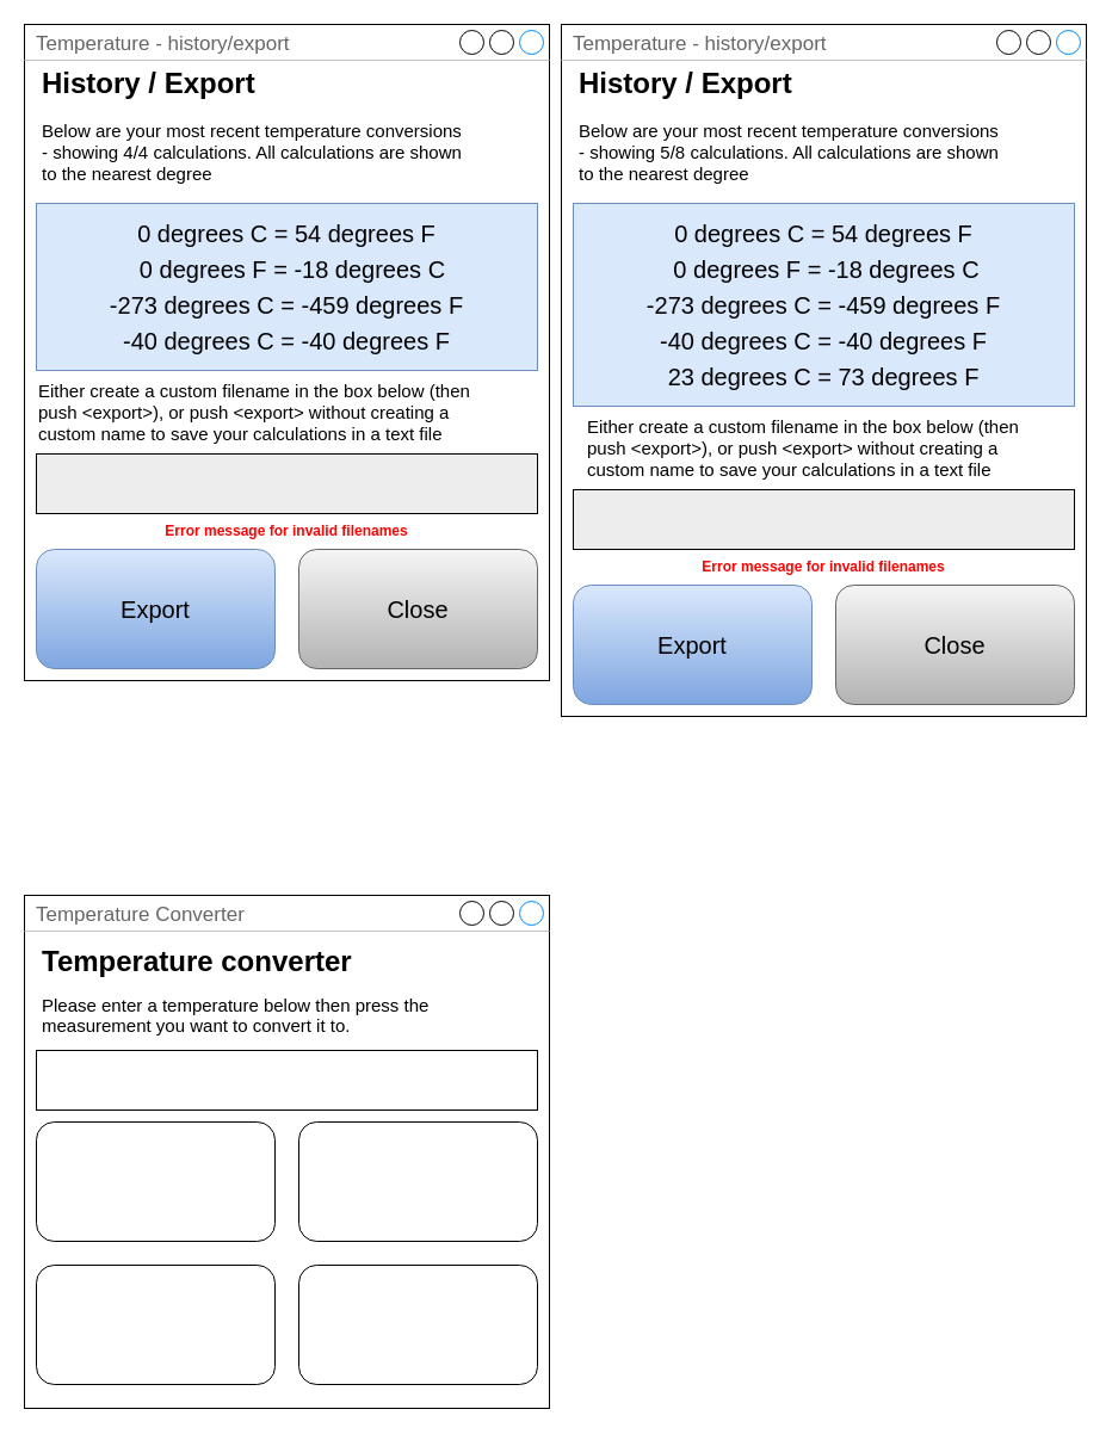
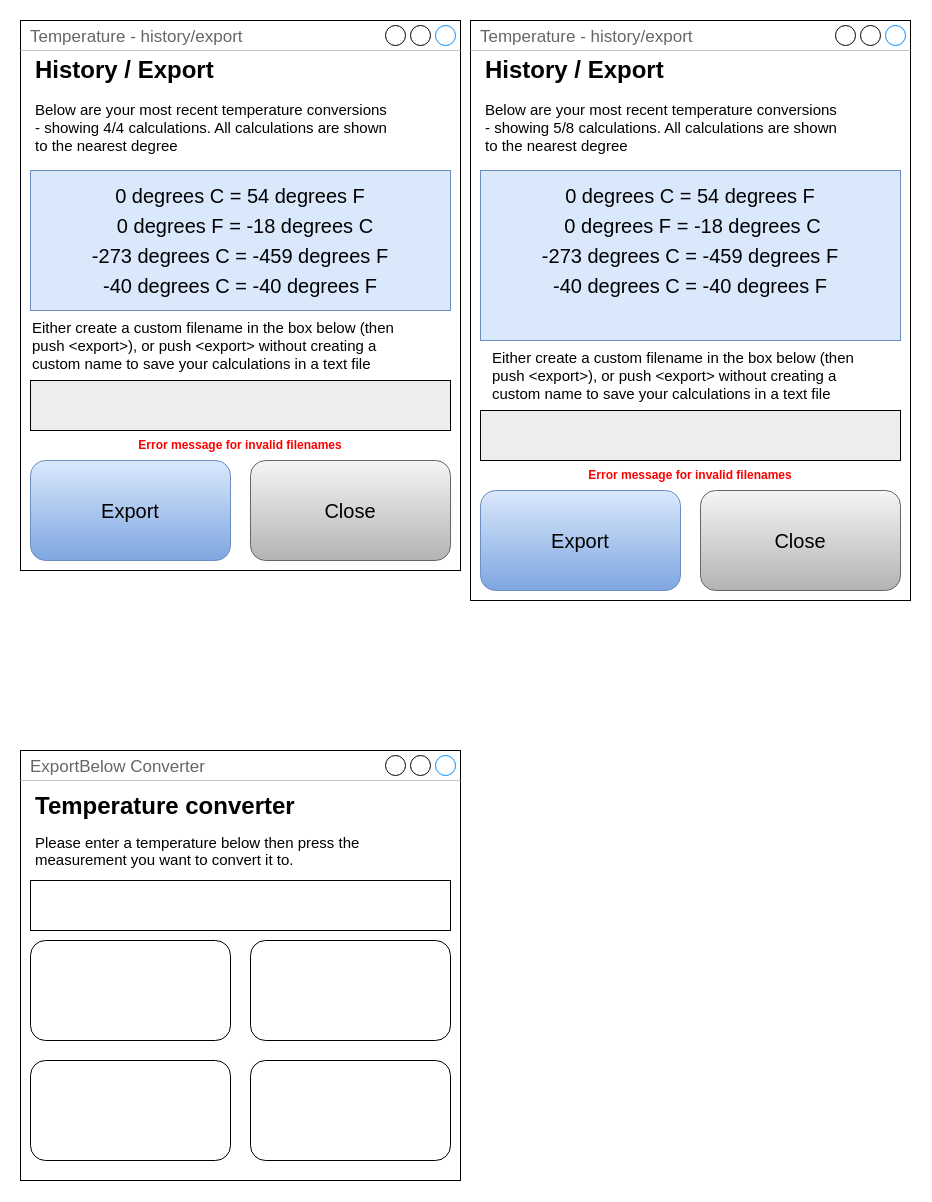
  <mxCell id="0" />
  <mxCell id="1" parent="0" />
  <mxCell id="2" value="Temperature - history/export" style="strokeWidth=1;shadow=0;dashed=0;align=center;html=1;shape=mxgraph.mockup.containers.window;align=left;verticalAlign=top;spacingLeft=8;strokeColor2=#008cff;strokeColor3=#c4c4c4;fontColor=#666666;mainText=;fontSize=17;labelBackgroundColor=none;whiteSpace=wrap;" vertex="1" parent="1"><mxGeometry x="20" y="20" width="440" height="550" as="geometry" /></mxCell>
  <mxCell id="3" value="&lt;h1&gt;History / Export&lt;/h1&gt;&lt;p&gt;&lt;font style=&quot;font-size: 15px;&quot;&gt;Below are your most recent temperature conversions - showing 4/4 calculations. All calculations are shown to the nearest degree&lt;/font&gt;&lt;/p&gt;" style="text;html=1;strokeColor=none;fillColor=none;spacing=5;spacingTop=-20;whiteSpace=wrap;overflow=hidden;rounded=0;" vertex="1" parent="1"><mxGeometry x="30" y="50" width="360" height="190" as="geometry" /></mxCell>
  <mxCell id="4" value="" style="rounded=0;whiteSpace=wrap;html=1;fillColor=#dae8fc;strokeColor=#6c8ebf;" vertex="1" parent="1"><mxGeometry x="30" y="170" width="420" height="140" as="geometry" /></mxCell>
  <mxCell id="5" value="&lt;font style=&quot;font-size: 20px;&quot;&gt;-273 degrees C = -459 degrees F&lt;/font&gt;" style="text;html=1;strokeColor=none;fillColor=none;align=center;verticalAlign=middle;whiteSpace=wrap;rounded=0;" vertex="1" parent="1"><mxGeometry x="40" y="240" width="400" height="30" as="geometry" /></mxCell>
  <mxCell id="6" value="&lt;font style=&quot;font-size: 20px;&quot;&gt;0 degrees F = -18 degrees C&lt;/font&gt;" style="text;html=1;strokeColor=none;fillColor=none;align=center;verticalAlign=middle;whiteSpace=wrap;rounded=0;" vertex="1" parent="1"><mxGeometry x="45" y="210" width="400" height="30" as="geometry" /></mxCell>
  <mxCell id="7" value="&lt;font style=&quot;font-size: 20px;&quot;&gt;0 degrees C = 54 degrees F&lt;/font&gt;" style="text;html=1;strokeColor=none;fillColor=none;align=center;verticalAlign=middle;whiteSpace=wrap;rounded=0;" vertex="1" parent="1"><mxGeometry x="40" y="180" width="400" height="30" as="geometry" /></mxCell>
  <mxCell id="8" value="&lt;font style=&quot;font-size: 15px;&quot;&gt;Either create a custom filename in the box below (then push &amp;lt;export&amp;gt;), or push &amp;lt;export&amp;gt; without creating a custom name to save your calculations in a text file&amp;nbsp;&lt;/font&gt;" style="text;html=1;strokeColor=none;fillColor=none;align=left;verticalAlign=middle;whiteSpace=wrap;rounded=0;labelPosition=center;verticalLabelPosition=middle;" vertex="1" parent="1"><mxGeometry x="30" y="300" width="390" height="90" as="geometry" /></mxCell>
  <mxCell id="9" value="&lt;font style=&quot;font-size: 20px;&quot;&gt;-40 degrees C = -40 degrees F&lt;/font&gt;" style="text;html=1;strokeColor=none;fillColor=none;align=center;verticalAlign=middle;whiteSpace=wrap;rounded=0;" vertex="1" parent="1"><mxGeometry x="40" y="270" width="400" height="30" as="geometry" /></mxCell>
  <mxCell id="10" value="" style="rounded=0;whiteSpace=wrap;html=1;fillColor=#EDEDED;" vertex="1" parent="1"><mxGeometry x="30" y="380" width="420" height="50" as="geometry" /></mxCell>
  <mxCell id="11" value="Error message for invalid filenames" style="text;html=1;strokeColor=none;fillColor=none;align=center;verticalAlign=middle;whiteSpace=wrap;rounded=0;fontStyle=1;fontColor=#ff0000;" vertex="1" parent="1"><mxGeometry x="135" y="430" width="210" height="30" as="geometry" /></mxCell>
  <mxCell id="12" value="&lt;font style=&quot;font-size: 20px;&quot;&gt;Export&lt;/font&gt;" style="rounded=1;whiteSpace=wrap;html=1;fontSize=20;fillColor=#dae8fc;strokeColor=#6c8ebf;gradientColor=#7ea6e0;" vertex="1" parent="1"><mxGeometry x="30" y="460" width="200" height="100" as="geometry" /></mxCell>
  <mxCell id="13" value="Close" style="rounded=1;whiteSpace=wrap;html=1;fontSize=20;fillColor=#f5f5f5;gradientColor=#b3b3b3;strokeColor=#666666;" vertex="1" parent="1"><mxGeometry x="250" y="460" width="200" height="100" as="geometry" /></mxCell>
  <mxCell id="14" value="Temperature - history/export" style="strokeWidth=1;shadow=0;dashed=0;align=center;html=1;shape=mxgraph.mockup.containers.window;align=left;verticalAlign=top;spacingLeft=8;strokeColor2=#008cff;strokeColor3=#c4c4c4;fontColor=#666666;mainText=;fontSize=17;labelBackgroundColor=none;whiteSpace=wrap;" vertex="1" parent="1"><mxGeometry x="470" y="20" width="440" height="580" as="geometry" /></mxCell>
  <mxCell id="15" value="&lt;h1&gt;History / Export&lt;/h1&gt;&lt;p&gt;&lt;font style=&quot;font-size: 15px;&quot;&gt;Below are your most recent temperature conversions - showing 5/8 calculations. All calculations are shown to the nearest degree&lt;/font&gt;&lt;/p&gt;" style="text;html=1;strokeColor=none;fillColor=none;spacing=5;spacingTop=-20;whiteSpace=wrap;overflow=hidden;rounded=0;" vertex="1" parent="1"><mxGeometry x="480" y="50" width="360" height="190" as="geometry" /></mxCell>
  <mxCell id="16" value="" style="rounded=0;whiteSpace=wrap;html=1;fillColor=#dae8fc;strokeColor=#6c8ebf;" vertex="1" parent="1"><mxGeometry x="480" y="170" width="420" height="170" as="geometry" /></mxCell>
  <mxCell id="17" value="&lt;font style=&quot;font-size: 20px;&quot;&gt;-273 degrees C = -459 degrees F&lt;/font&gt;" style="text;html=1;strokeColor=none;fillColor=none;align=center;verticalAlign=middle;whiteSpace=wrap;rounded=0;" vertex="1" parent="1"><mxGeometry x="490" y="240" width="400" height="30" as="geometry" /></mxCell>
  <mxCell id="18" value="&lt;font style=&quot;font-size: 20px;&quot;&gt;0 degrees F = -18 degrees C&lt;/font&gt;" style="text;html=1;strokeColor=none;fillColor=none;align=center;verticalAlign=middle;whiteSpace=wrap;rounded=0;" vertex="1" parent="1"><mxGeometry x="490" y="210" width="405" height="30" as="geometry" /></mxCell>
  <mxCell id="19" value="&lt;font style=&quot;font-size: 20px;&quot;&gt;0 degrees C = 54 degrees F&lt;/font&gt;" style="text;html=1;strokeColor=none;fillColor=none;align=center;verticalAlign=middle;whiteSpace=wrap;rounded=0;" vertex="1" parent="1"><mxGeometry x="490" y="180" width="400" height="30" as="geometry" /></mxCell>
  <mxCell id="20" value="&lt;font style=&quot;font-size: 15px;&quot;&gt;Either create a custom filename in the box below (then push &amp;lt;export&amp;gt;), or push &amp;lt;export&amp;gt; without creating a custom name to save your calculations in a text file&amp;nbsp;&lt;/font&gt;" style="text;html=1;strokeColor=none;fillColor=none;align=left;verticalAlign=middle;whiteSpace=wrap;rounded=0;labelPosition=center;verticalLabelPosition=middle;" vertex="1" parent="1"><mxGeometry x="490" y="330" width="390" height="90" as="geometry" /></mxCell>
  <mxCell id="21" value="&lt;font style=&quot;font-size: 20px;&quot;&gt;-40 degrees C = -40 degrees F&lt;/font&gt;" style="text;html=1;strokeColor=none;fillColor=none;align=center;verticalAlign=middle;whiteSpace=wrap;rounded=0;" vertex="1" parent="1"><mxGeometry x="490" y="270" width="400" height="30" as="geometry" /></mxCell>
  <mxCell id="22" value="" style="rounded=0;whiteSpace=wrap;html=1;fillColor=#EDEDED;" vertex="1" parent="1"><mxGeometry x="480" y="410" width="420" height="50" as="geometry" /></mxCell>
  <mxCell id="23" value="Error message for invalid filenames" style="text;html=1;strokeColor=none;fillColor=none;align=center;verticalAlign=middle;whiteSpace=wrap;rounded=0;fontStyle=1;fontColor=#ff0000;" vertex="1" parent="1"><mxGeometry x="585" y="460" width="210" height="30" as="geometry" /></mxCell>
  <mxCell id="24" value="&lt;font style=&quot;font-size: 20px;&quot;&gt;Export&lt;/font&gt;" style="rounded=1;whiteSpace=wrap;html=1;fontSize=20;fillColor=#dae8fc;strokeColor=#6c8ebf;gradientColor=#7ea6e0;" vertex="1" parent="1"><mxGeometry x="480" y="490" width="200" height="100" as="geometry" /></mxCell>
  <mxCell id="25" value="Close" style="rounded=1;whiteSpace=wrap;html=1;fontSize=20;fillColor=#f5f5f5;gradientColor=#b3b3b3;strokeColor=#666666;" vertex="1" parent="1"><mxGeometry x="700" y="490" width="200" height="100" as="geometry" /></mxCell>
- <mxCell id="26" value="&lt;font style=&quot;font-size: 20px;&quot;&gt;23 degrees C = 73 degrees F&lt;/font&gt;" style="text;html=1;strokeColor=none;fillColor=none;align=center;verticalAlign=middle;whiteSpace=wrap;rounded=0;" vertex="1" parent="1"><mxGeometry x="490" y="300" width="400" height="30" as="geometry" /></mxCell>
- <mxCell id="27" value="Temperature Converter" style="strokeWidth=1;shadow=0;dashed=0;align=center;html=1;shape=mxgraph.mockup.containers.window;align=left;verticalAlign=top;spacingLeft=8;strokeColor2=#008cff;strokeColor3=#c4c4c4;fontColor=#666666;mainText=;fontSize=17;labelBackgroundColor=none;whiteSpace=wrap;" vertex="1" parent="1"><mxGeometry x="20" y="750" width="440" height="430" as="geometry" /></mxCell>
+ <mxCell id="27" value="ExportBelow Converter" style="strokeWidth=1;shadow=0;dashed=0;align=center;html=1;shape=mxgraph.mockup.containers.window;align=left;verticalAlign=top;spacingLeft=8;strokeColor2=#008cff;strokeColor3=#c4c4c4;fontColor=#666666;mainText=;fontSize=17;labelBackgroundColor=none;whiteSpace=wrap;" vertex="1" parent="1"><mxGeometry x="20" y="750" width="440" height="430" as="geometry" /></mxCell>
  <mxCell id="28" value="&lt;h1 style=&quot;line-height: 86%;&quot;&gt;&lt;span style=&quot;background-color: initial;&quot;&gt;Temperature converter&lt;br&gt;&lt;/span&gt;&lt;/h1&gt;&lt;h1 style=&quot;line-height: 58%;&quot;&gt;&lt;font style=&quot;font-weight: normal; font-size: 15px;&quot;&gt;Please enter a temperature below then press the&lt;br&gt;measurement you want to convert it to.&lt;/font&gt;&lt;/h1&gt;" style="text;html=1;strokeColor=none;fillColor=none;spacing=5;spacingTop=-20;whiteSpace=wrap;overflow=hidden;rounded=0;" vertex="1" parent="1"><mxGeometry x="30" y="790" width="372.5" height="120" as="geometry" /></mxCell>
  <mxCell id="29" value="" style="rounded=0;whiteSpace=wrap;html=1;" vertex="1" parent="1"><mxGeometry x="30" y="880" width="420" height="50" as="geometry" /></mxCell>
  <mxCell id="30" value="" style="rounded=1;whiteSpace=wrap;html=1;" vertex="1" parent="1"><mxGeometry x="30" y="940" width="200" height="100" as="geometry" /></mxCell>
  <mxCell id="31" value="" style="rounded=1;whiteSpace=wrap;html=1;" vertex="1" parent="1"><mxGeometry x="250" y="940" width="200" height="100" as="geometry" /></mxCell>
  <mxCell id="32" value="" style="rounded=1;whiteSpace=wrap;html=1;" vertex="1" parent="1"><mxGeometry x="250" y="1060" width="200" height="100" as="geometry" /></mxCell>
  <mxCell id="33" value="" style="rounded=1;whiteSpace=wrap;html=1;" vertex="1" parent="1"><mxGeometry x="30" y="1060" width="200" height="100" as="geometry" /></mxCell>
